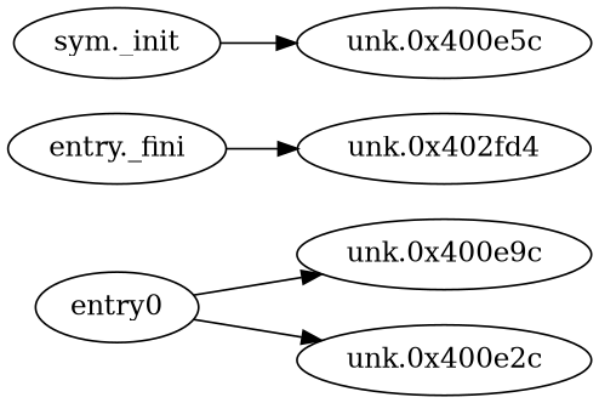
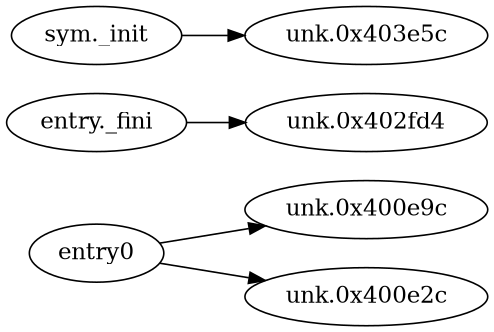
  digraph {
    rankdir=LR
    n1 [label=entry0]
    n2 [label="unk.0x400e9c"]
    n3 [label="unk.0x400e2c"]
    n4 [label="entry._fini"]
    n5 [label="unk.0x402fd4"]
    n6 [label="sym._init"]
-   n7 [label="unk.0x400e5c"]
+   n7 [label="unk.0x403e5c"]
    n1 -> n2
    n1 -> n3
    n4 -> n5
    n6 -> n7
  }
